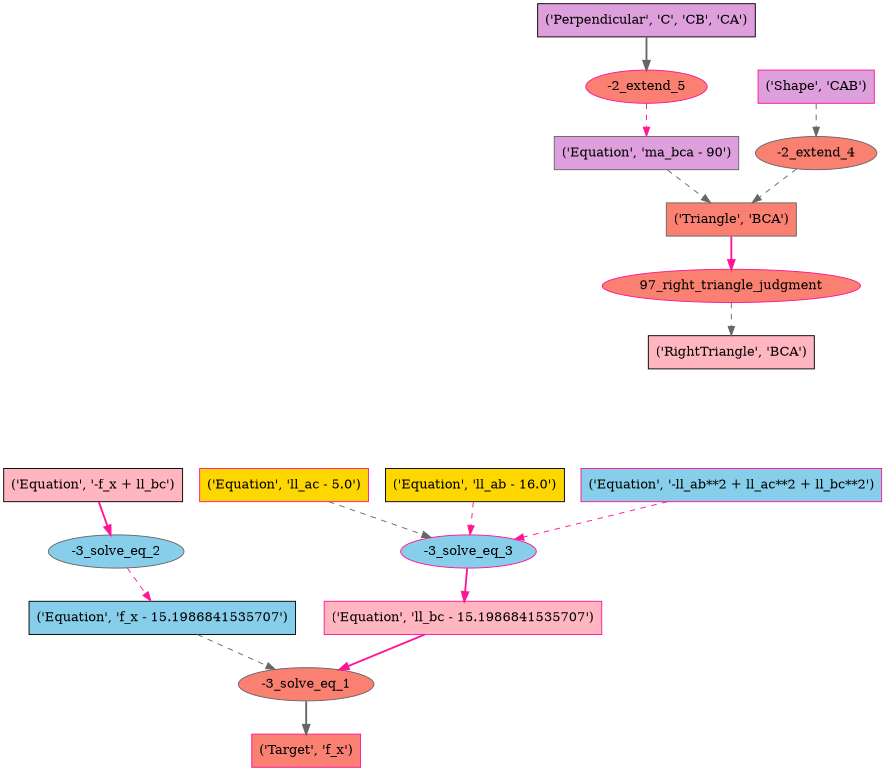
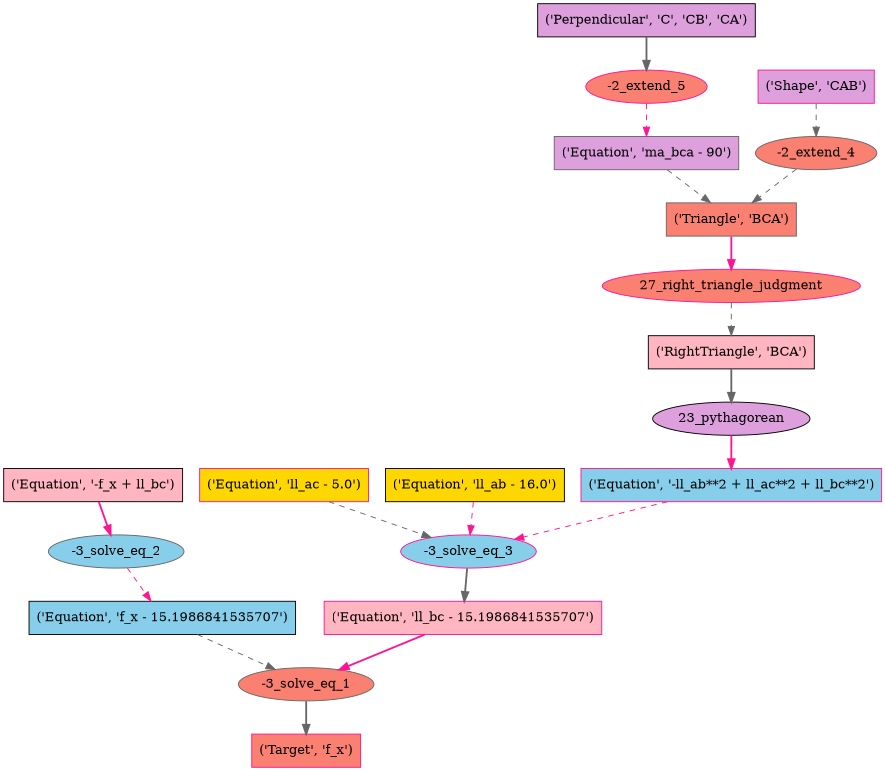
  digraph {
    node [color=deeppink fillcolor=salmon shape=box style=filled]
    edge [color=gray40 style=dashed]
    n1 [label="('Target', 'f_x')"]
    n2 [color=gray40 label="-3_solve_eq_1" shape=""]
    n3 [color=black fillcolor=skyblue label="('Equation', 'f_x - 15.1986841535707')"]
    n4 [color=gray40 fillcolor=skyblue label="-3_solve_eq_2" shape=""]
    n5 [color=black fillcolor=lightpink label="('Equation', '-f_x + ll_bc')"]
    n6 [fillcolor=lightpink label="('Equation', 'll_bc - 15.1986841535707')"]
    n7 [fillcolor=skyblue label="-3_solve_eq_3" shape=""]
    n8 [fillcolor=gold label="('Equation', 'll_ac - 5.0')"]
    n9 [color=black fillcolor=gold label="('Equation', 'll_ab - 16.0')"]
    n10 [fillcolor=skyblue label="('Equation', '-ll_ab**2 + ll_ac**2 + ll_bc**2')"]
+   n11 [color=black fillcolor=plum label="23_pythagorean" shape=""]
    n12 [color=black fillcolor=lightpink label="('RightTriangle', 'BCA')"]
-   n13 [label="97_right_triangle_judgment" shape=""]
+   n13 [label="27_right_triangle_judgment" shape=""]
    n14 [color=gray40 label="('Triangle', 'BCA')"]
    n15 [color=gray40 fillcolor=plum label="('Equation', 'ma_bca - 90')"]
    n16 [color=gray40 label="-2_extend_4" shape=""]
    n17 [fillcolor=plum label="('Shape', 'CAB')"]
    n18 [label="-2_extend_5" shape=""]
    n19 [color=black fillcolor=plum label="('Perpendicular', 'C', 'CB', 'CA')"]
    n2 -> n1 [style=bold]
    n3 -> n2
    n4 -> n3 [color=deeppink]
    n5 -> n4 [color=deeppink style=bold]
    n6 -> n2 [color=deeppink style=bold]
-   n7 -> n6 [color=deeppink style=bold]
+   n7 -> n6 [style=bold]
    n8 -> n7
    n9 -> n7 [color=deeppink]
    n10 -> n7 [color=deeppink]
+   n11 -> n10 [color=deeppink style=bold]
+   n12 -> n11 [style=bold]
    n13 -> n12
    n14 -> n13 [color=deeppink style=bold]
    n15 -> n14
    n16 -> n14
    n17 -> n16
    n18 -> n15 [color=deeppink]
    n19 -> n18 [style=bold]
  }
